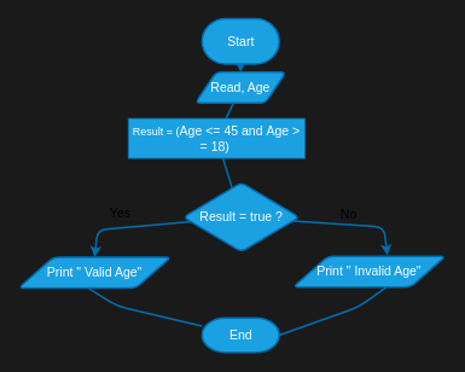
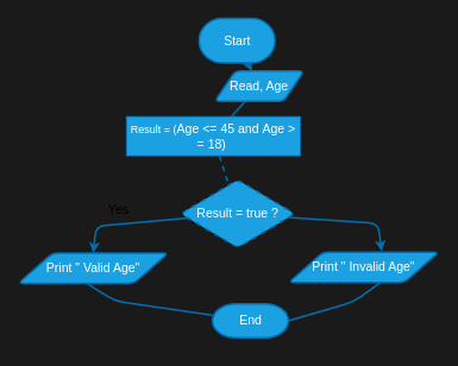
  <mxCell id="0" />
  <mxCell id="1" parent="0" />
  <mxCell id="2" value="" style="edgeStyle=none;html=1;fontSize=14;fillColor=#1ba1e2;strokeColor=#006EAF;strokeWidth=2;" edge="1" parent="1" source="3" target="5"><mxGeometry relative="1" as="geometry" /></mxCell>
  <mxCell id="3" value="&lt;font style=&quot;font-size: 14px;&quot;&gt;Start&lt;/font&gt;" style="strokeWidth=2;html=1;shape=mxgraph.flowchart.terminator;whiteSpace=wrap;fillColor=#1ba1e2;fontColor=#ffffff;strokeColor=#006EAF;" vertex="1" parent="1"><mxGeometry x="222.5" y="20" width="85" height="50" as="geometry" /></mxCell>
  <mxCell id="4" value="" style="edgeStyle=none;rounded=1;html=1;strokeWidth=2;fontSize=12;endArrow=none;endFill=0;fillColor=#1ba1e2;strokeColor=#006EAF;" edge="1" parent="1" source="5" target="17"><mxGeometry relative="1" as="geometry" /></mxCell>
- <mxCell id="5" value="Read, Age" style="shape=parallelogram;html=1;strokeWidth=2;perimeter=parallelogramPerimeter;whiteSpace=wrap;rounded=1;arcSize=12;size=0.23;fontSize=14;fillColor=#1ba1e2;fontColor=#ffffff;strokeColor=#006EAF;" vertex="1" parent="1"><mxGeometry x="215" y="79" width="100" height="34" as="geometry" /></mxCell>
+ <mxCell id="5" value="Read, Age" style="shape=parallelogram;html=1;strokeWidth=2;perimeter=parallelogramPerimeter;whiteSpace=wrap;rounded=1;arcSize=12;size=0.23;fontSize=14;fillColor=#1ba1e2;fontColor=#ffffff;strokeColor=#006EAF;" vertex="1" parent="1"><mxGeometry x="240" y="79" width="100" height="34" as="geometry" /></mxCell>
  <mxCell id="6" value="" style="edgeStyle=none;html=1;strokeWidth=2;fontSize=14;fillColor=#1ba1e2;strokeColor=#006EAF;entryX=0.5;entryY=0;entryDx=0;entryDy=0;" edge="1" parent="1" source="8" target="9"><mxGeometry relative="1" as="geometry"><mxPoint x="115" y="247" as="targetPoint" /><Array as="points"><mxPoint x="107" y="253" /></Array></mxGeometry></mxCell>
  <mxCell id="7" value="" style="edgeStyle=none;html=1;strokeWidth=2;fontSize=14;entryX=0.619;entryY=-0.029;entryDx=0;entryDy=0;entryPerimeter=0;fillColor=#1ba1e2;strokeColor=#006EAF;" edge="1" parent="1" source="8" target="10"><mxGeometry relative="1" as="geometry"><mxPoint x="410" y="199.5" as="targetPoint" /><Array as="points"><mxPoint x="423" y="250" /></Array></mxGeometry></mxCell>
- <mxCell id="8" value="Result = true ?" style="rhombus;whiteSpace=wrap;html=1;fontSize=14;fillColor=#1ba1e2;strokeColor=#006EAF;fontColor=#ffffff;strokeWidth=2;rounded=1;arcSize=12;" vertex="1" parent="1"><mxGeometry x="201.88" y="201" width="127.75" height="76" as="geometry" /></mxCell>
+ <mxCell id="8" value="Result = true ?" style="rhombus;whiteSpace=wrap;html=1;fontSize=14;fillColor=#1ba1e2;strokeColor=#006EAF;fontColor=#ffffff;strokeWidth=2;rounded=1;arcSize=12;dashed=1;" vertex="1" parent="1"><mxGeometry x="201.88" y="201" width="127.75" height="76" as="geometry" /></mxCell>
  <mxCell id="9" value="Print &quot; Valid Age&quot;" style="shape=parallelogram;html=1;strokeWidth=2;perimeter=parallelogramPerimeter;whiteSpace=wrap;rounded=1;arcSize=12;size=0.23;fontSize=14;fillColor=#1ba1e2;fontColor=#ffffff;strokeColor=#006EAF;" vertex="1" parent="1"><mxGeometry x="20" y="283" width="168" height="34" as="geometry" /></mxCell>
  <mxCell id="10" value="Print &quot; Invalid Age&quot;" style="shape=parallelogram;html=1;strokeWidth=2;perimeter=parallelogramPerimeter;whiteSpace=wrap;rounded=1;arcSize=12;size=0.23;fontSize=14;fillColor=#1ba1e2;fontColor=#ffffff;strokeColor=#006EAF;" vertex="1" parent="1"><mxGeometry x="323" y="282" width="168" height="34" as="geometry" /></mxCell>
  <mxCell id="11" value="" style="edgeStyle=none;html=1;strokeWidth=2;fontSize=14;entryX=0.464;entryY=1.029;entryDx=0;entryDy=0;entryPerimeter=0;rounded=1;endArrow=none;endFill=0;fillColor=#1ba1e2;strokeColor=#006EAF;" edge="1" parent="1" source="12" target="9"><mxGeometry relative="1" as="geometry"><mxPoint x="136.5" y="346" as="targetPoint" /><Array as="points"><mxPoint x="129" y="337" /></Array></mxGeometry></mxCell>
- <mxCell id="12" value="&lt;font style=&quot;font-size: 14px;&quot;&gt;End&lt;/font&gt;" style="strokeWidth=2;html=1;shape=mxgraph.flowchart.terminator;whiteSpace=wrap;fillColor=#1ba1e2;fontColor=#ffffff;strokeColor=#006EAF;" vertex="1" parent="1"><mxGeometry x="222.5" y="350" width="85" height="38" as="geometry" /></mxCell>
+ <mxCell id="12" value="&lt;font style=&quot;font-size: 14px;&quot;&gt;End&lt;/font&gt;" style="strokeWidth=2;html=1;shape=mxgraph.flowchart.terminator;whiteSpace=wrap;fillColor=#1ba1e2;fontColor=#ffffff;strokeColor=#006EAF;" vertex="1" parent="1"><mxGeometry x="237.5" y="340" width="85" height="38" as="geometry" /></mxCell>
  <mxCell id="13" value="" style="edgeStyle=none;html=1;strokeWidth=2;fontSize=14;entryX=1;entryY=0.5;entryDx=0;entryDy=0;entryPerimeter=0;rounded=1;endArrow=none;endFill=0;exitX=0.613;exitY=1;exitDx=0;exitDy=0;exitPerimeter=0;fillColor=#1ba1e2;strokeColor=#006EAF;" edge="1" parent="1" source="10" target="12"><mxGeometry relative="1" as="geometry"><mxPoint x="416.05" y="404.123" as="sourcePoint" /><mxPoint x="304.002" y="343.996" as="targetPoint" /><Array as="points"><mxPoint x="395" y="338" /></Array></mxGeometry></mxCell>
  <mxCell id="14" value="Yes" style="text;html=1;align=center;verticalAlign=middle;resizable=0;points=[];autosize=1;strokeColor=none;fillColor=none;fontSize=14;" vertex="1" parent="1"><mxGeometry x="111" y="219" width="41" height="29" as="geometry" /></mxCell>
- <mxCell id="15" value="No" style="text;html=1;align=center;verticalAlign=middle;resizable=0;points=[];autosize=1;strokeColor=none;fillColor=none;fontSize=14;" vertex="1" parent="1"><mxGeometry x="366" y="221" width="36" height="29" as="geometry" /></mxCell>
- <mxCell id="16" value="" style="edgeStyle=none;rounded=1;html=1;strokeWidth=2;fontSize=12;endArrow=none;endFill=0;fillColor=#1ba1e2;strokeColor=#006EAF;" edge="1" parent="1" source="17" target="8"><mxGeometry relative="1" as="geometry" /></mxCell>
+ <mxCell id="16" value="" style="edgeStyle=none;rounded=1;html=1;strokeWidth=2;fontSize=12;endArrow=none;endFill=0;fillColor=#1ba1e2;strokeColor=#006EAF;dashed=1;" edge="1" parent="1" source="17" target="8"><mxGeometry relative="1" as="geometry" /></mxCell>
  <mxCell id="17" value="&lt;font style=&quot;font-size: 12px;&quot;&gt;Result = (&lt;span style=&quot;color: rgb(255, 255, 255); font-size: 14px;&quot;&gt;Age &amp;lt;= 45&amp;nbsp;&lt;/span&gt;&lt;span style=&quot;background-color: initial; color: rgb(255, 255, 255); font-size: 14px;&quot;&gt;and&amp;nbsp;&lt;/span&gt;&lt;span style=&quot;color: rgb(255, 255, 255); font-size: 14px;&quot;&gt;Age &amp;gt; = 18)&lt;/span&gt;&amp;nbsp;&lt;/font&gt;" style="rounded=0;whiteSpace=wrap;html=1;fontSize=14;fillColor=#1ba1e2;fontColor=#ffffff;strokeColor=#006EAF;" vertex="1" parent="1"><mxGeometry x="141" y="130" width="195" height="44" as="geometry" /></mxCell>
